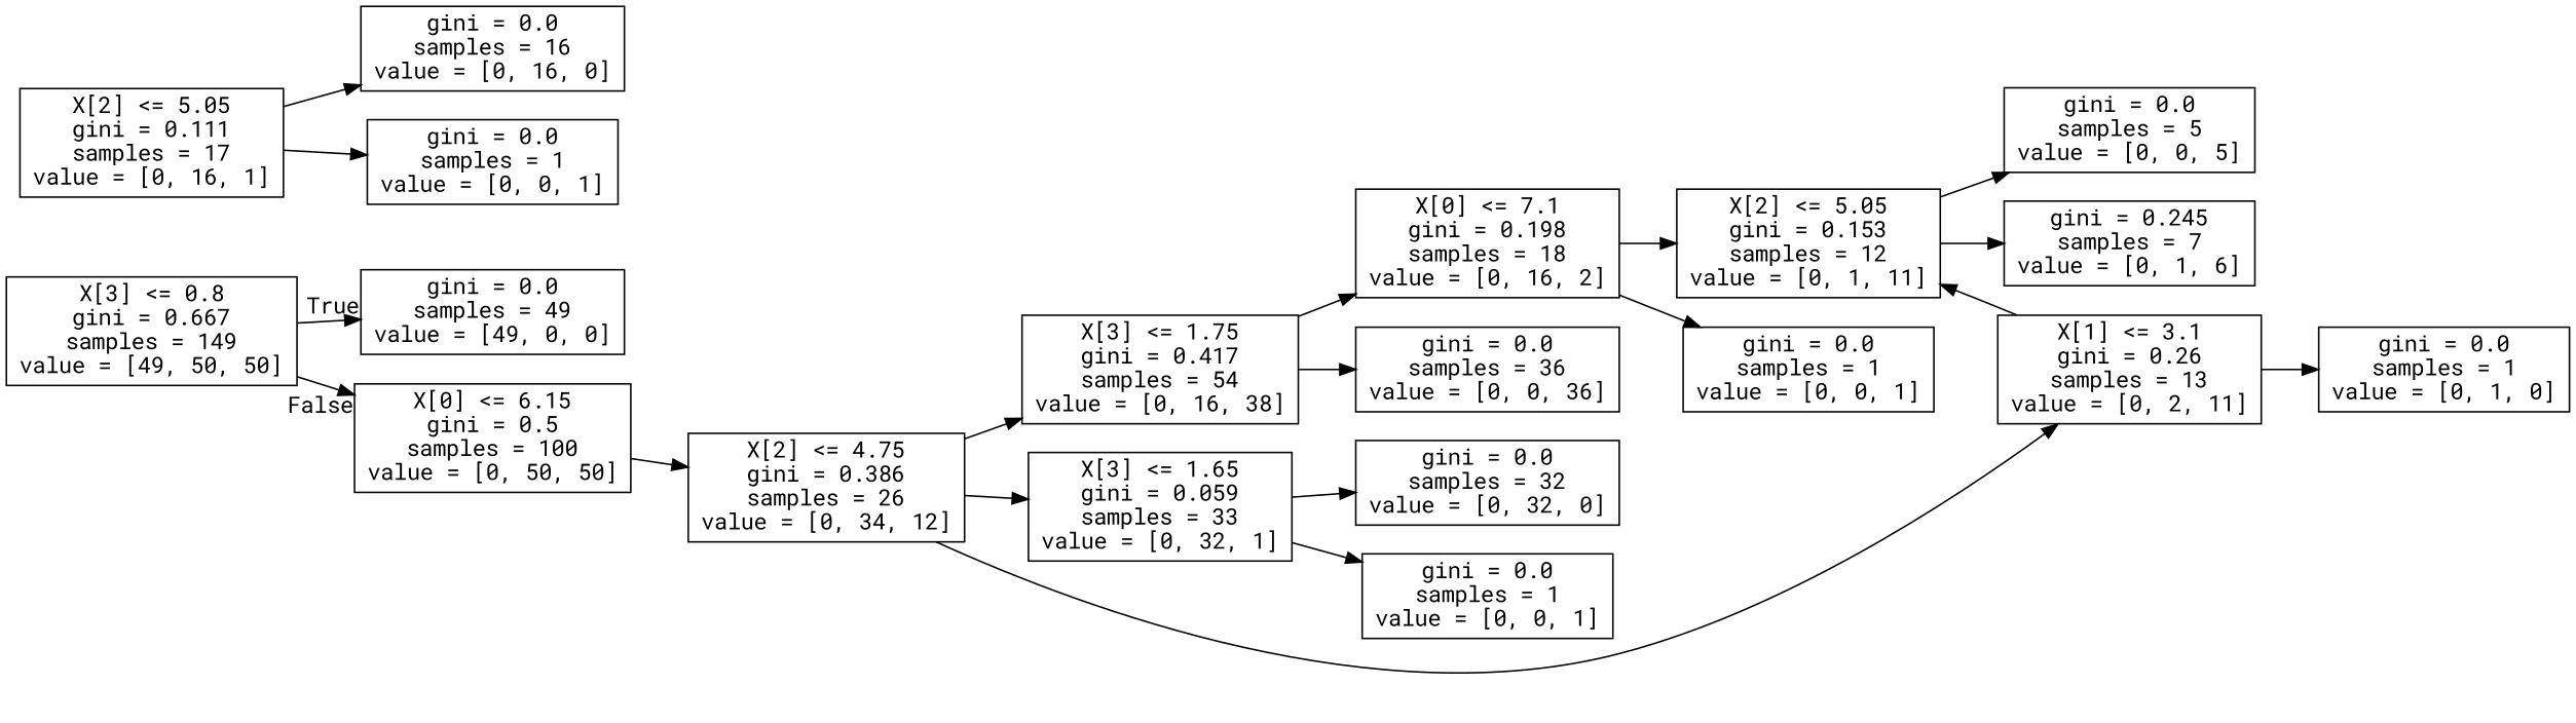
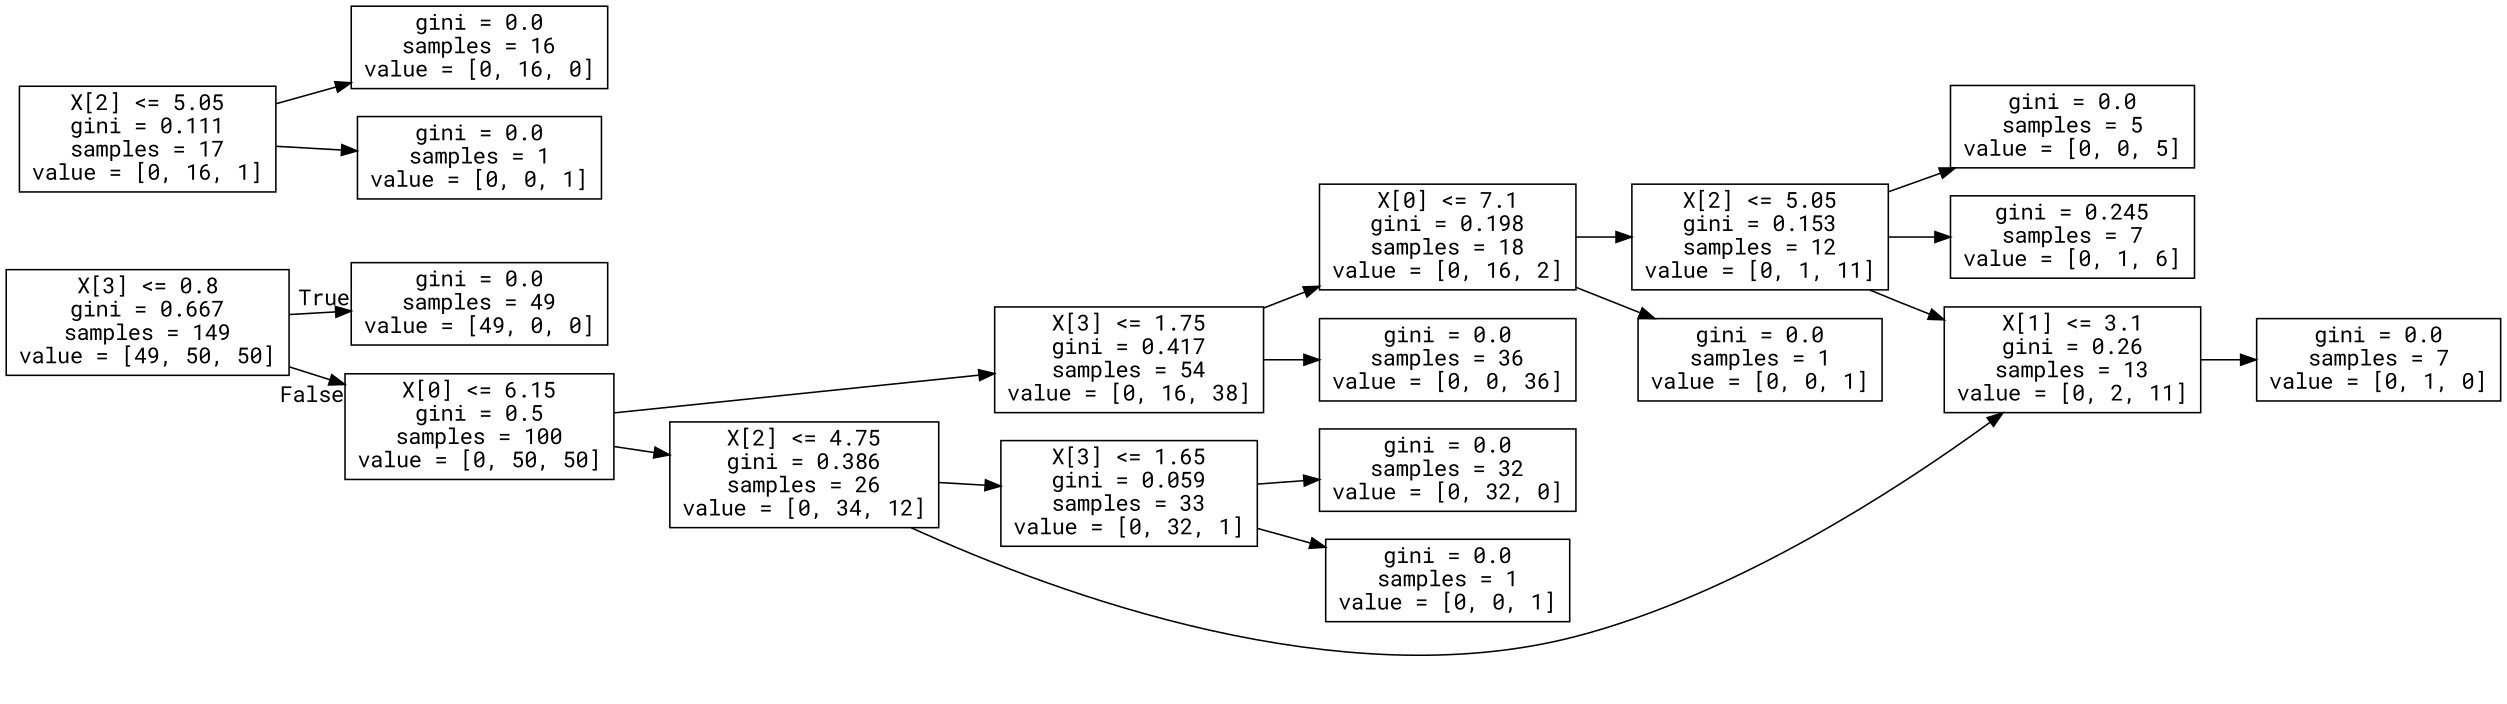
  digraph {
    fontname="Roboto Mono"
    rankdir=LR
    node [fontname="Roboto Mono" shape=box]
    edge [fontname="Roboto Mono"]
    n1 [label="X[3] <= 0.8\ngini = 0.667\nsamples = 149\nvalue = [49, 50, 50]"]
    n2 [label="gini = 0.0\nsamples = 49\nvalue = [49, 0, 0]"]
    n3 [label="X[0] <= 6.15\ngini = 0.5\nsamples = 100\nvalue = [0, 50, 50]"]
    n4 [label="X[2] <= 4.75\ngini = 0.386\nsamples = 26\nvalue = [0, 34, 12]"]
    n5 [label="X[3] <= 1.75\ngini = 0.417\nsamples = 54\nvalue = [0, 16, 38]"]
    n6 [label="X[3] <= 1.65\ngini = 0.059\nsamples = 33\nvalue = [0, 32, 1]"]
    n7 [label="X[1] <= 3.1\ngini = 0.26\nsamples = 13\nvalue = [0, 2, 11]"]
    n8 [label="X[0] <= 7.1\ngini = 0.198\nsamples = 18\nvalue = [0, 16, 2]"]
    n9 [label="gini = 0.0\nsamples = 36\nvalue = [0, 0, 36]"]
    n10 [label="gini = 0.0\nsamples = 32\nvalue = [0, 32, 0]"]
    n11 [label="gini = 0.0\nsamples = 1\nvalue = [0, 0, 1]"]
    n12 [label="X[2] <= 5.05\ngini = 0.153\nsamples = 12\nvalue = [0, 1, 11]"]
-   n13 [label="gini = 0.0\nsamples = 1\nvalue = [0, 1, 0]"]
+   n13 [label="gini = 0.0\nsamples = 7\nvalue = [0, 1, 0]"]
    n14 [label="gini = 0.0\nsamples = 5\nvalue = [0, 0, 5]"]
    n15 [label="gini = 0.245\nsamples = 7\nvalue = [0, 1, 6]"]
    n16 [label="gini = 0.0\nsamples = 1\nvalue = [0, 0, 1]"]
    n17 [label="X[2] <= 5.05\ngini = 0.111\nsamples = 17\nvalue = [0, 16, 1]"]
    n18 [label="gini = 0.0\nsamples = 16\nvalue = [0, 16, 0]"]
    n19 [label="gini = 0.0\nsamples = 1\nvalue = [0, 0, 1]"]
    n1 -> n2 [headlabel=True labelangle=45 labeldistance=2.5]
    n1 -> n3 [headlabel=False labelangle=-45 labeldistance=2.5]
    n3 -> n4
-   n4 -> n5
+   n3 -> n5
    n4 -> n6
    n4 -> n7
    n5 -> n8
    n5 -> n9
    n6 -> n10
    n6 -> n11
-   n7 -> n12
+   n12 -> n7
    n7 -> n13
    n8 -> n12
    n8 -> n16
    n12 -> n14
    n12 -> n15
    n17 -> n18
    n17 -> n19
  }
